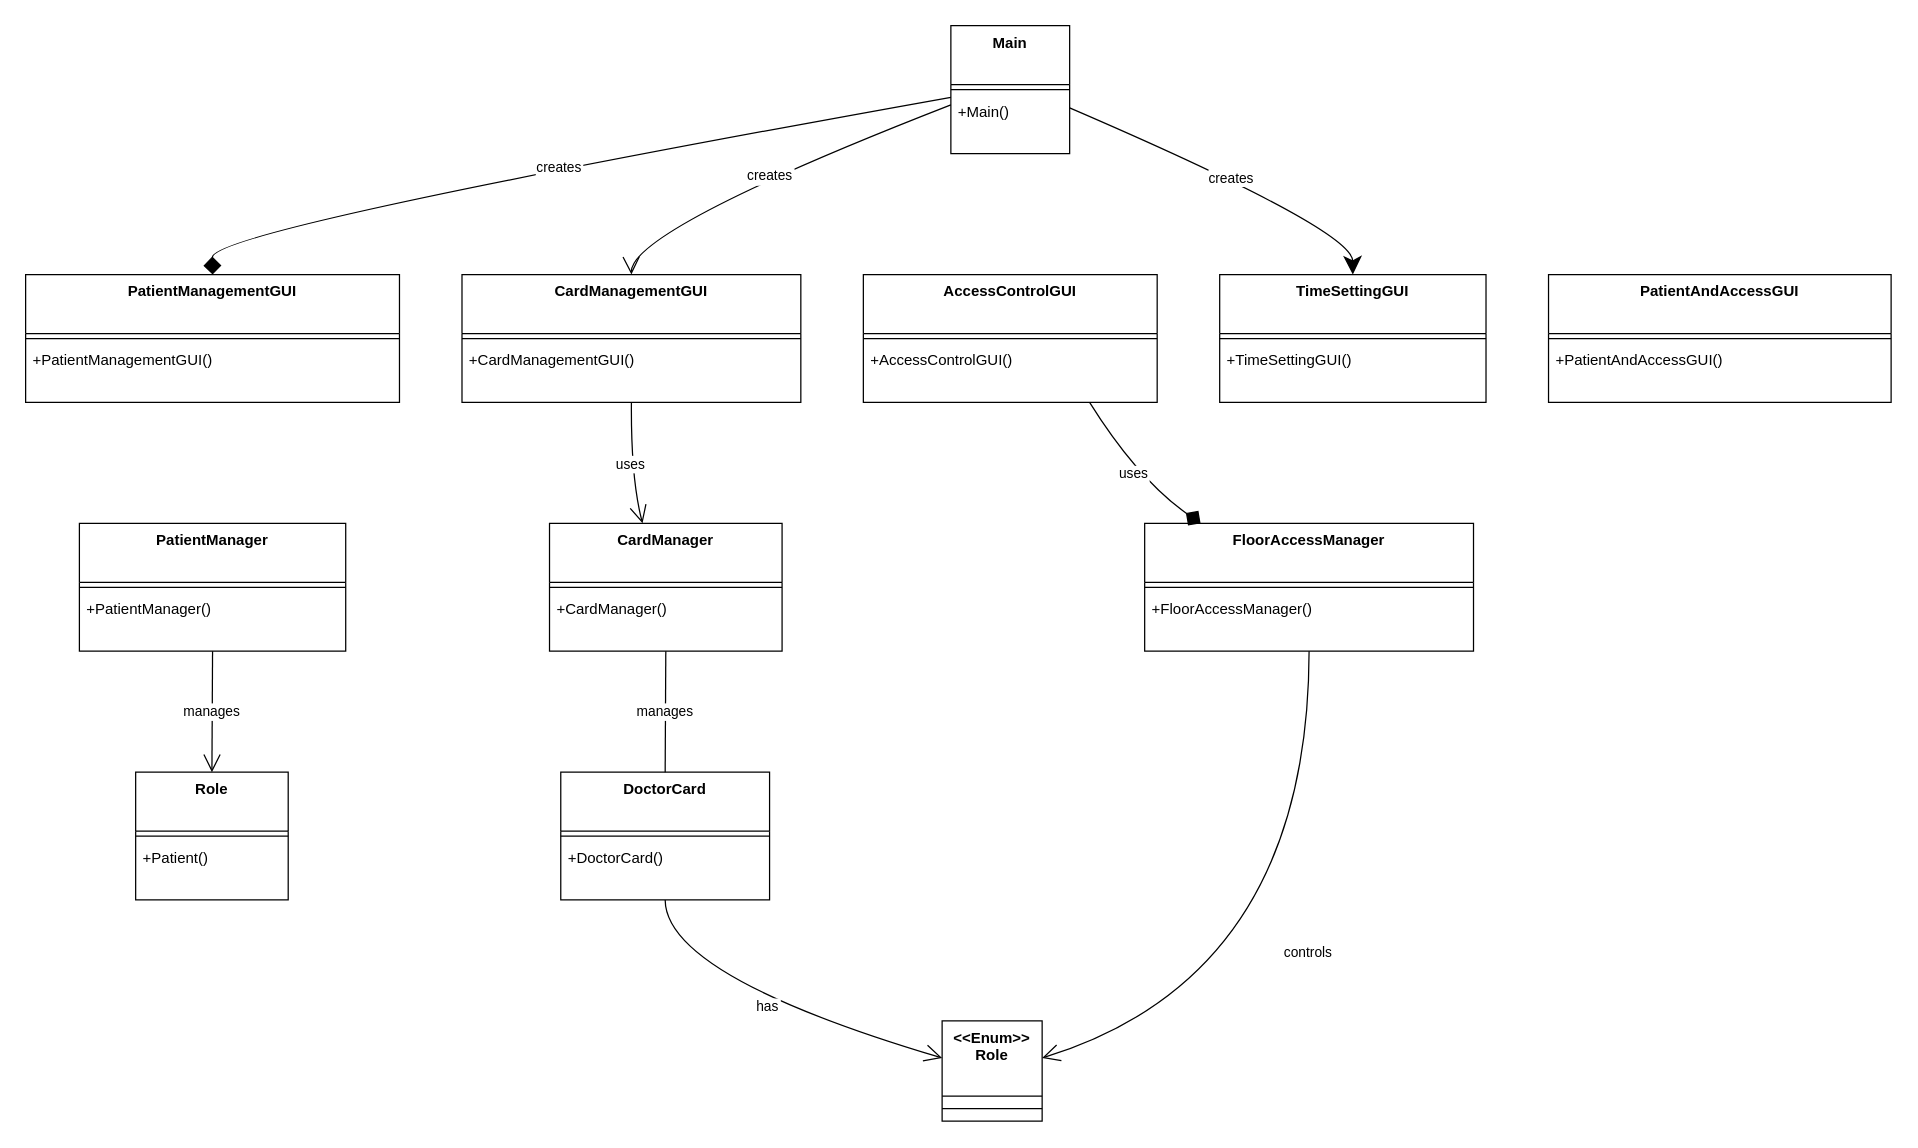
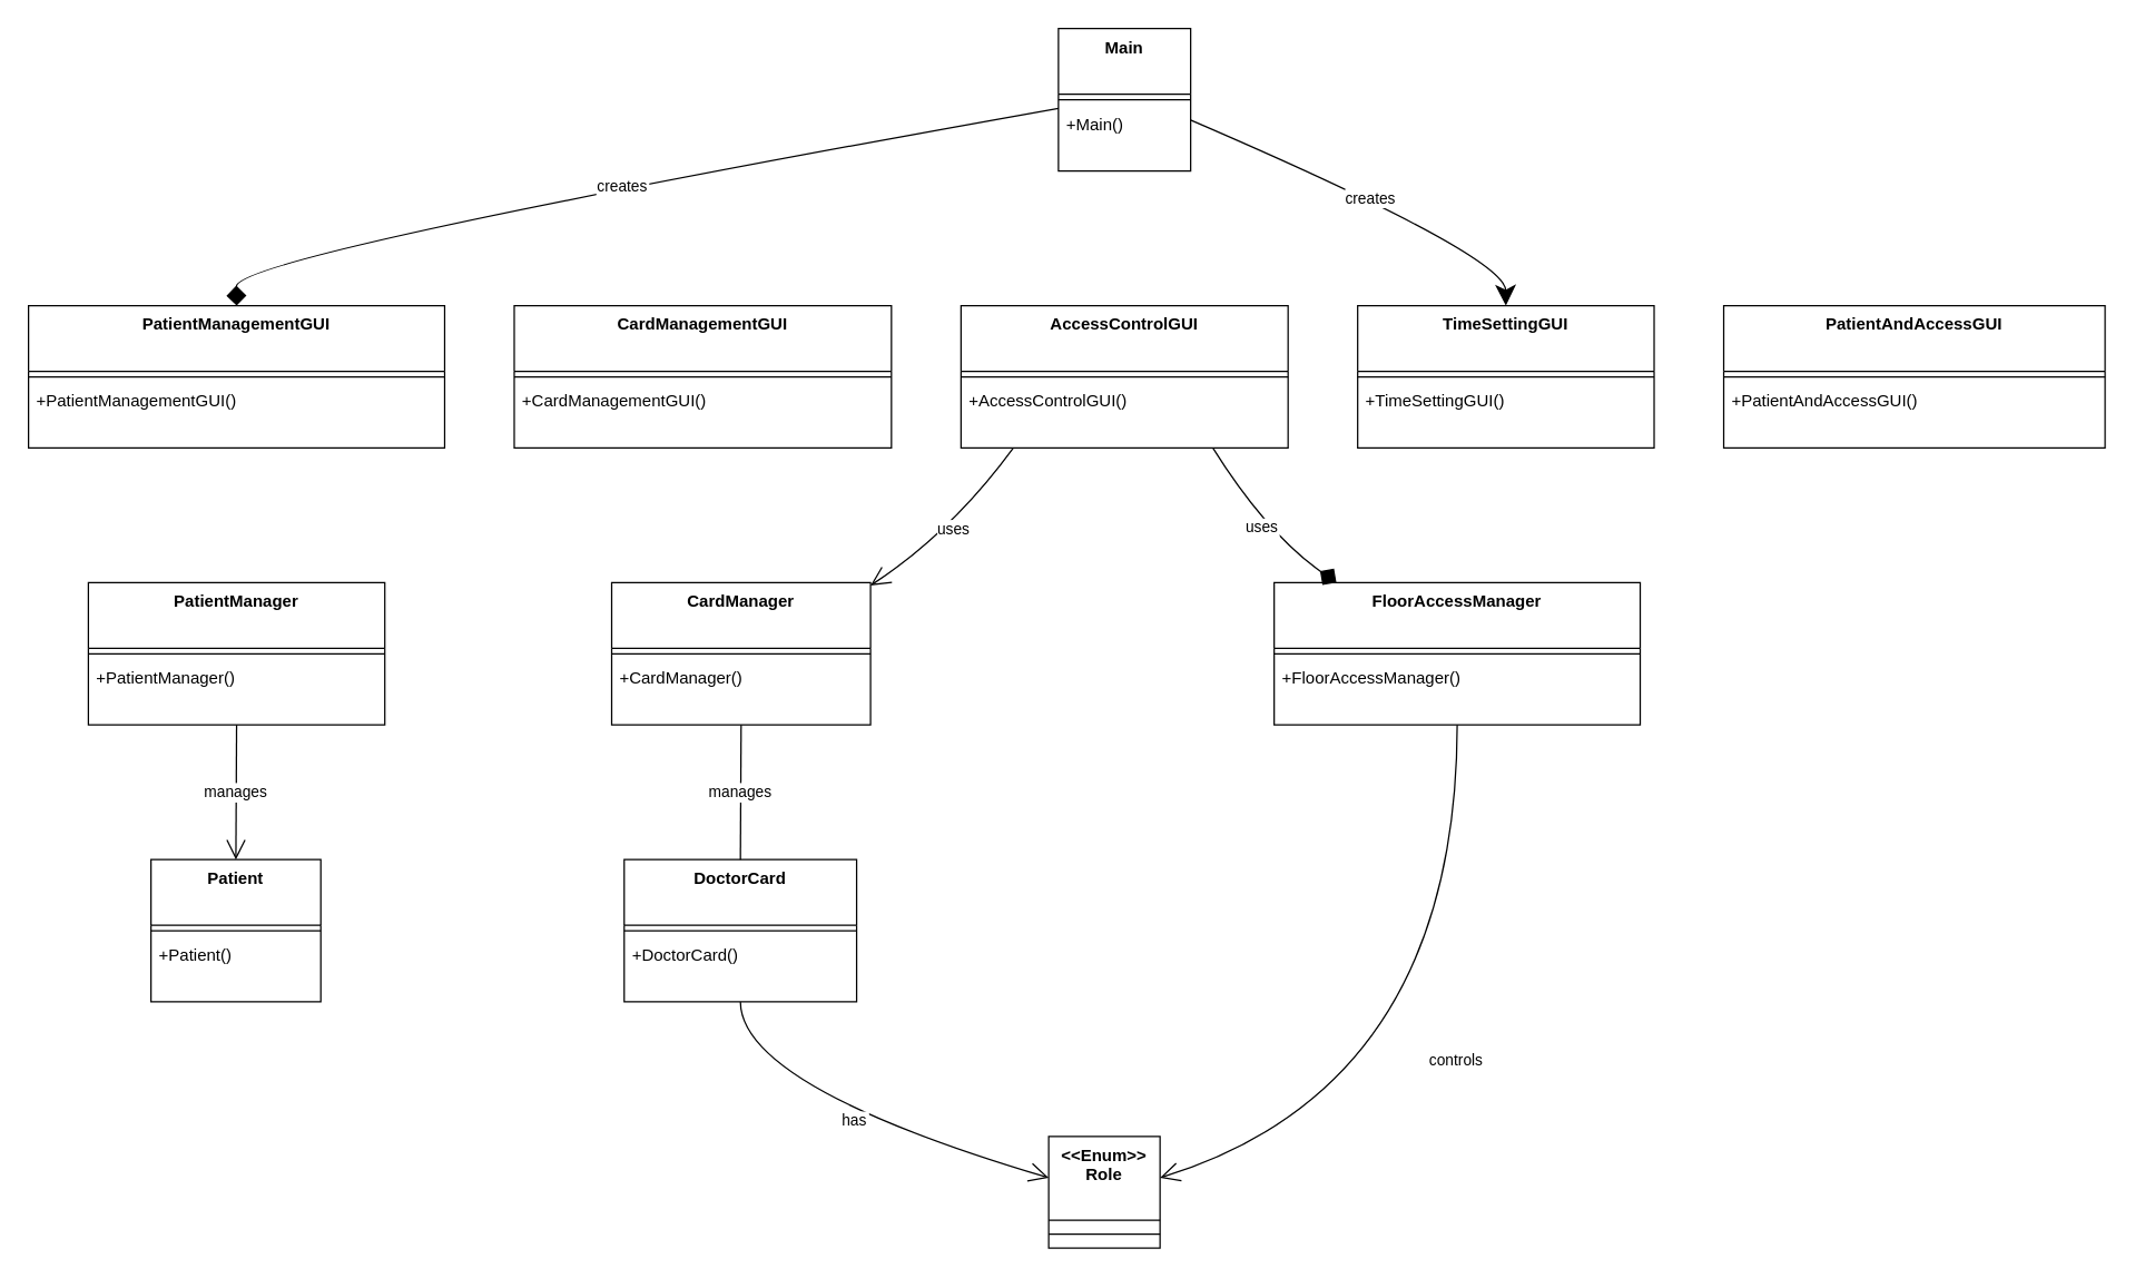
  <mxCell id="0" />
  <mxCell id="1" parent="0" />
  <mxCell id="2" value="Main" style="swimlane;fontStyle=1;align=center;verticalAlign=top;childLayout=stackLayout;horizontal=1;startSize=47.2;horizontalStack=0;resizeParent=1;resizeParentMax=0;resizeLast=0;collapsible=0;marginBottom=0;" vertex="1" parent="1"><mxGeometry x="760" y="20" width="95" height="102.2" as="geometry" /></mxCell>
  <mxCell id="3" style="line;strokeWidth=1;fillColor=none;align=left;verticalAlign=middle;spacingTop=-1;spacingLeft=3;spacingRight=3;rotatable=0;labelPosition=right;points=[];portConstraint=eastwest;strokeColor=inherit;" vertex="1" parent="2"><mxGeometry y="47.2" width="95" height="8" as="geometry" /></mxCell>
  <mxCell id="4" value="+Main()" style="text;strokeColor=none;fillColor=none;align=left;verticalAlign=top;spacingLeft=4;spacingRight=4;overflow=hidden;rotatable=0;points=[[0,0.5],[1,0.5]];portConstraint=eastwest;" vertex="1" parent="2"><mxGeometry y="55.2" width="95" height="47" as="geometry" /></mxCell>
  <mxCell id="5" value="PatientManagementGUI" style="swimlane;fontStyle=1;align=center;verticalAlign=top;childLayout=stackLayout;horizontal=1;startSize=47.2;horizontalStack=0;resizeParent=1;resizeParentMax=0;resizeLast=0;collapsible=0;marginBottom=0;" vertex="1" parent="1"><mxGeometry x="20" y="219" width="299" height="102.2" as="geometry" /></mxCell>
  <mxCell id="6" style="line;strokeWidth=1;fillColor=none;align=left;verticalAlign=middle;spacingTop=-1;spacingLeft=3;spacingRight=3;rotatable=0;labelPosition=right;points=[];portConstraint=eastwest;strokeColor=inherit;" vertex="1" parent="5"><mxGeometry y="47.2" width="299" height="8" as="geometry" /></mxCell>
  <mxCell id="7" value="+PatientManagementGUI()" style="text;strokeColor=none;fillColor=none;align=left;verticalAlign=top;spacingLeft=4;spacingRight=4;overflow=hidden;rotatable=0;points=[[0,0.5],[1,0.5]];portConstraint=eastwest;" vertex="1" parent="5"><mxGeometry y="55.2" width="299" height="47" as="geometry" /></mxCell>
  <mxCell id="8" value="CardManagementGUI" style="swimlane;fontStyle=1;align=center;verticalAlign=top;childLayout=stackLayout;horizontal=1;startSize=47.2;horizontalStack=0;resizeParent=1;resizeParentMax=0;resizeLast=0;collapsible=0;marginBottom=0;" vertex="1" parent="1"><mxGeometry x="369" y="219" width="271" height="102.2" as="geometry" /></mxCell>
  <mxCell id="9" style="line;strokeWidth=1;fillColor=none;align=left;verticalAlign=middle;spacingTop=-1;spacingLeft=3;spacingRight=3;rotatable=0;labelPosition=right;points=[];portConstraint=eastwest;strokeColor=inherit;" vertex="1" parent="8"><mxGeometry y="47.2" width="271" height="8" as="geometry" /></mxCell>
  <mxCell id="10" value="+CardManagementGUI()" style="text;strokeColor=none;fillColor=none;align=left;verticalAlign=top;spacingLeft=4;spacingRight=4;overflow=hidden;rotatable=0;points=[[0,0.5],[1,0.5]];portConstraint=eastwest;" vertex="1" parent="8"><mxGeometry y="55.2" width="271" height="47" as="geometry" /></mxCell>
  <mxCell id="11" value="AccessControlGUI" style="swimlane;fontStyle=1;align=center;verticalAlign=top;childLayout=stackLayout;horizontal=1;startSize=47.2;horizontalStack=0;resizeParent=1;resizeParentMax=0;resizeLast=0;collapsible=0;marginBottom=0;" vertex="1" parent="1"><mxGeometry x="690" y="219" width="235" height="102.2" as="geometry" /></mxCell>
  <mxCell id="12" style="line;strokeWidth=1;fillColor=none;align=left;verticalAlign=middle;spacingTop=-1;spacingLeft=3;spacingRight=3;rotatable=0;labelPosition=right;points=[];portConstraint=eastwest;strokeColor=inherit;" vertex="1" parent="11"><mxGeometry y="47.2" width="235" height="8" as="geometry" /></mxCell>
  <mxCell id="13" value="+AccessControlGUI()" style="text;strokeColor=none;fillColor=none;align=left;verticalAlign=top;spacingLeft=4;spacingRight=4;overflow=hidden;rotatable=0;points=[[0,0.5],[1,0.5]];portConstraint=eastwest;" vertex="1" parent="11"><mxGeometry y="55.2" width="235" height="47" as="geometry" /></mxCell>
  <mxCell id="14" value="TimeSettingGUI" style="swimlane;fontStyle=1;align=center;verticalAlign=top;childLayout=stackLayout;horizontal=1;startSize=47.2;horizontalStack=0;resizeParent=1;resizeParentMax=0;resizeLast=0;collapsible=0;marginBottom=0;" vertex="1" parent="1"><mxGeometry x="975" y="219" width="213" height="102.2" as="geometry" /></mxCell>
  <mxCell id="15" style="line;strokeWidth=1;fillColor=none;align=left;verticalAlign=middle;spacingTop=-1;spacingLeft=3;spacingRight=3;rotatable=0;labelPosition=right;points=[];portConstraint=eastwest;strokeColor=inherit;" vertex="1" parent="14"><mxGeometry y="47.2" width="213" height="8" as="geometry" /></mxCell>
  <mxCell id="16" value="+TimeSettingGUI()" style="text;strokeColor=none;fillColor=none;align=left;verticalAlign=top;spacingLeft=4;spacingRight=4;overflow=hidden;rotatable=0;points=[[0,0.5],[1,0.5]];portConstraint=eastwest;" vertex="1" parent="14"><mxGeometry y="55.2" width="213" height="47" as="geometry" /></mxCell>
  <mxCell id="17" value="PatientAndAccessGUI" style="swimlane;fontStyle=1;align=center;verticalAlign=top;childLayout=stackLayout;horizontal=1;startSize=47.2;horizontalStack=0;resizeParent=1;resizeParentMax=0;resizeLast=0;collapsible=0;marginBottom=0;" vertex="1" parent="1"><mxGeometry x="1238" y="219" width="274" height="102.2" as="geometry" /></mxCell>
  <mxCell id="18" style="line;strokeWidth=1;fillColor=none;align=left;verticalAlign=middle;spacingTop=-1;spacingLeft=3;spacingRight=3;rotatable=0;labelPosition=right;points=[];portConstraint=eastwest;strokeColor=inherit;" vertex="1" parent="17"><mxGeometry y="47.2" width="274" height="8" as="geometry" /></mxCell>
  <mxCell id="19" value="+PatientAndAccessGUI()" style="text;strokeColor=none;fillColor=none;align=left;verticalAlign=top;spacingLeft=4;spacingRight=4;overflow=hidden;rotatable=0;points=[[0,0.5],[1,0.5]];portConstraint=eastwest;" vertex="1" parent="17"><mxGeometry y="55.2" width="274" height="47" as="geometry" /></mxCell>
  <mxCell id="20" value="PatientManager" style="swimlane;fontStyle=1;align=center;verticalAlign=top;childLayout=stackLayout;horizontal=1;startSize=47.2;horizontalStack=0;resizeParent=1;resizeParentMax=0;resizeLast=0;collapsible=0;marginBottom=0;" vertex="1" parent="1"><mxGeometry x="63" y="418" width="213" height="102.2" as="geometry" /></mxCell>
  <mxCell id="21" style="line;strokeWidth=1;fillColor=none;align=left;verticalAlign=middle;spacingTop=-1;spacingLeft=3;spacingRight=3;rotatable=0;labelPosition=right;points=[];portConstraint=eastwest;strokeColor=inherit;" vertex="1" parent="20"><mxGeometry y="47.2" width="213" height="8" as="geometry" /></mxCell>
  <mxCell id="22" value="+PatientManager()" style="text;strokeColor=none;fillColor=none;align=left;verticalAlign=top;spacingLeft=4;spacingRight=4;overflow=hidden;rotatable=0;points=[[0,0.5],[1,0.5]];portConstraint=eastwest;" vertex="1" parent="20"><mxGeometry y="55.2" width="213" height="47" as="geometry" /></mxCell>
  <mxCell id="23" value="CardManager" style="swimlane;fontStyle=1;align=center;verticalAlign=top;childLayout=stackLayout;horizontal=1;startSize=47.2;horizontalStack=0;resizeParent=1;resizeParentMax=0;resizeLast=0;collapsible=0;marginBottom=0;" vertex="1" parent="1"><mxGeometry x="439" y="418" width="186" height="102.2" as="geometry" /></mxCell>
  <mxCell id="24" style="line;strokeWidth=1;fillColor=none;align=left;verticalAlign=middle;spacingTop=-1;spacingLeft=3;spacingRight=3;rotatable=0;labelPosition=right;points=[];portConstraint=eastwest;strokeColor=inherit;" vertex="1" parent="23"><mxGeometry y="47.2" width="186" height="8" as="geometry" /></mxCell>
  <mxCell id="25" value="+CardManager()" style="text;strokeColor=none;fillColor=none;align=left;verticalAlign=top;spacingLeft=4;spacingRight=4;overflow=hidden;rotatable=0;points=[[0,0.5],[1,0.5]];portConstraint=eastwest;" vertex="1" parent="23"><mxGeometry y="55.2" width="186" height="47" as="geometry" /></mxCell>
  <mxCell id="26" value="FloorAccessManager" style="swimlane;fontStyle=1;align=center;verticalAlign=top;childLayout=stackLayout;horizontal=1;startSize=47.2;horizontalStack=0;resizeParent=1;resizeParentMax=0;resizeLast=0;collapsible=0;marginBottom=0;" vertex="1" parent="1"><mxGeometry x="915" y="418" width="263" height="102.2" as="geometry" /></mxCell>
  <mxCell id="27" style="line;strokeWidth=1;fillColor=none;align=left;verticalAlign=middle;spacingTop=-1;spacingLeft=3;spacingRight=3;rotatable=0;labelPosition=right;points=[];portConstraint=eastwest;strokeColor=inherit;" vertex="1" parent="26"><mxGeometry y="47.2" width="263" height="8" as="geometry" /></mxCell>
  <mxCell id="28" value="+FloorAccessManager()" style="text;strokeColor=none;fillColor=none;align=left;verticalAlign=top;spacingLeft=4;spacingRight=4;overflow=hidden;rotatable=0;points=[[0,0.5],[1,0.5]];portConstraint=eastwest;" vertex="1" parent="26"><mxGeometry y="55.2" width="263" height="47" as="geometry" /></mxCell>
  <mxCell id="29" value="DoctorCard" style="swimlane;fontStyle=1;align=center;verticalAlign=top;childLayout=stackLayout;horizontal=1;startSize=47.2;horizontalStack=0;resizeParent=1;resizeParentMax=0;resizeLast=0;collapsible=0;marginBottom=0;" vertex="1" parent="1"><mxGeometry x="448" y="617" width="167" height="102.2" as="geometry" /></mxCell>
  <mxCell id="30" style="line;strokeWidth=1;fillColor=none;align=left;verticalAlign=middle;spacingTop=-1;spacingLeft=3;spacingRight=3;rotatable=0;labelPosition=right;points=[];portConstraint=eastwest;strokeColor=inherit;" vertex="1" parent="29"><mxGeometry y="47.2" width="167" height="8" as="geometry" /></mxCell>
  <mxCell id="31" value="+DoctorCard()" style="text;strokeColor=none;fillColor=none;align=left;verticalAlign=top;spacingLeft=4;spacingRight=4;overflow=hidden;rotatable=0;points=[[0,0.5],[1,0.5]];portConstraint=eastwest;" vertex="1" parent="29"><mxGeometry y="55.2" width="167" height="47" as="geometry" /></mxCell>
- <mxCell id="32" value="Role" style="swimlane;fontStyle=1;align=center;verticalAlign=top;childLayout=stackLayout;horizontal=1;startSize=47.2;horizontalStack=0;resizeParent=1;resizeParentMax=0;resizeLast=0;collapsible=0;marginBottom=0;" vertex="1" parent="1"><mxGeometry x="108" y="617" width="122" height="102.2" as="geometry" /></mxCell>
+ <mxCell id="32" value="Patient" style="swimlane;fontStyle=1;align=center;verticalAlign=top;childLayout=stackLayout;horizontal=1;startSize=47.2;horizontalStack=0;resizeParent=1;resizeParentMax=0;resizeLast=0;collapsible=0;marginBottom=0;" vertex="1" parent="1"><mxGeometry x="108" y="617" width="122" height="102.2" as="geometry" /></mxCell>
  <mxCell id="33" style="line;strokeWidth=1;fillColor=none;align=left;verticalAlign=middle;spacingTop=-1;spacingLeft=3;spacingRight=3;rotatable=0;labelPosition=right;points=[];portConstraint=eastwest;strokeColor=inherit;" vertex="1" parent="32"><mxGeometry y="47.2" width="122" height="8" as="geometry" /></mxCell>
  <mxCell id="34" value="+Patient()" style="text;strokeColor=none;fillColor=none;align=left;verticalAlign=top;spacingLeft=4;spacingRight=4;overflow=hidden;rotatable=0;points=[[0,0.5],[1,0.5]];portConstraint=eastwest;" vertex="1" parent="32"><mxGeometry y="55.2" width="122" height="47" as="geometry" /></mxCell>
  <mxCell id="35" value="&lt;&lt;Enum&gt;&gt;&#10;Role" style="swimlane;fontStyle=1;align=center;verticalAlign=top;childLayout=stackLayout;horizontal=1;startSize=60;horizontalStack=0;resizeParent=1;resizeParentMax=0;resizeLast=0;collapsible=0;marginBottom=0;" vertex="1" parent="1"><mxGeometry x="753" y="816" width="80" height="80" as="geometry" /></mxCell>
  <mxCell id="36" style="line;strokeWidth=1;fillColor=none;align=left;verticalAlign=middle;spacingTop=-1;spacingLeft=3;spacingRight=3;rotatable=0;labelPosition=right;points=[];portConstraint=eastwest;strokeColor=inherit;" vertex="1" parent="35"><mxGeometry y="60" width="80" height="20" as="geometry" /></mxCell>
  <mxCell id="37" value="creates" style="curved=1;startArrow=none;endArrow=diamond;endSize=12;exitX=0;exitY=0.56;entryX=0.5;entryY=0;rounded=0;" edge="1" parent="1" source="2" target="5"><mxGeometry relative="1" as="geometry"><Array as="points"><mxPoint x="169" y="183" /></Array></mxGeometry></mxCell>
- <mxCell id="38" value="creates" style="curved=1;startArrow=none;endArrow=open;endSize=12;exitX=0;exitY=0.62;entryX=0.5;entryY=0;rounded=0;" edge="1" parent="1" source="2" target="8"><mxGeometry relative="1" as="geometry"><Array as="points"><mxPoint x="504" y="183" /></Array></mxGeometry></mxCell>
  <mxCell id="39" value="creates" style="curved=1;startArrow=none;endArrow=classic;endSize=12;exitX=0.99;exitY=0.64;entryX=0.5;entryY=0;rounded=0;" edge="1" parent="1" source="2" target="14"><mxGeometry relative="1" as="geometry"><Array as="points"><mxPoint x="1081" y="183" /></Array></mxGeometry></mxCell>
- <mxCell id="40" value="uses" style="curved=1;startArrow=none;endArrow=open;endSize=12;exitX=0.5;exitY=1;entryX=0.4;entryY=0;rounded=0;" edge="1" parent="1" source="8" target="23"><mxGeometry relative="1" as="geometry"><Array as="points"><mxPoint x="504" y="382" /></Array></mxGeometry></mxCell>
+ <mxCell id="41" value="uses" style="curved=1;startArrow=none;endArrow=open;endSize=12;exitX=0.16;exitY=1;entryX=1;entryY=0.02;rounded=0;" edge="1" parent="1" source="11" target="23"><mxGeometry relative="1" as="geometry"><Array as="points"><mxPoint x="683" y="382" /></Array></mxGeometry></mxCell>
  <mxCell id="42" value="uses" style="curved=1;startArrow=none;endArrow=diamond;endSize=12;exitX=0.77;exitY=1;entryX=0.17;entryY=0;rounded=0;" edge="1" parent="1" source="11" target="26"><mxGeometry relative="1" as="geometry"><Array as="points"><mxPoint x="909" y="382" /></Array></mxGeometry></mxCell>
  <mxCell id="43" value="manages" style="curved=1;startArrow=none;endArrow=open;endSize=12;exitX=0.5;exitY=1;entryX=0.5;entryY=0;rounded=0;" edge="1" parent="1" source="20" target="32"><mxGeometry relative="1" as="geometry"><Array as="points" /></mxGeometry></mxCell>
  <mxCell id="44" value="manages" style="curved=1;startArrow=none;endArrow=none;endSize=12;exitX=0.5;exitY=1;entryX=0.5;entryY=0;rounded=0;" edge="1" parent="1" source="23" target="29"><mxGeometry relative="1" as="geometry"><Array as="points" /></mxGeometry></mxCell>
  <mxCell id="45" value="has" style="curved=1;startArrow=none;endArrow=open;endSize=12;exitX=0.5;exitY=1;entryX=0;entryY=0.37;rounded=0;" edge="1" parent="1" source="29" target="35"><mxGeometry relative="1" as="geometry"><Array as="points"><mxPoint x="532" y="780" /></Array></mxGeometry></mxCell>
  <mxCell id="46" value="controls" style="curved=1;startArrow=none;endArrow=open;endSize=12;exitX=0.5;exitY=1;entryX=1;entryY=0.37;rounded=0;" edge="1" parent="1" source="26" target="35"><mxGeometry relative="1" as="geometry"><Array as="points"><mxPoint x="1046" y="780" /></Array></mxGeometry></mxCell>
